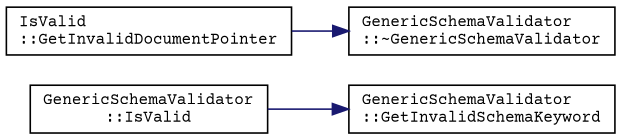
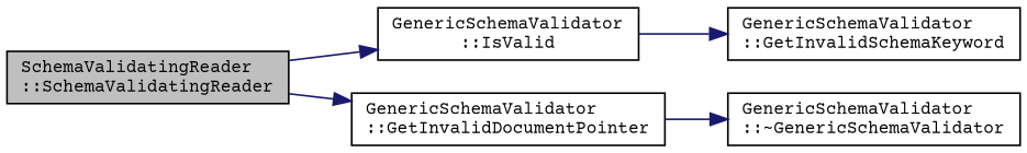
  digraph {
    fontname="Courier Prime"
    rankdir=LR
    node [color=black fillcolor=white fontname="Courier Prime" fontsize=10 shape=record style=filled]
    edge [color=midnightblue fontname="Courier Prime" fontsize=10 labelfontname=Helvetica labelfontsize=10 style=solid]
+   n1 [fillcolor=grey75 fontcolor=black height=0.2 label="SchemaValidatingReader\l::SchemaValidatingReader" width=0.4]
    n2 [height=0.2 label="GenericSchemaValidator\l::IsValid" width=0.4]
-   n3 [height=0.2 label="IsValid\l::GetInvalidDocumentPointer" width=0.4]
+   n3 [height=0.2 label="GenericSchemaValidator\l::GetInvalidDocumentPointer" width=0.4]
    n4 [height=0.2 label="GenericSchemaValidator\l::GetInvalidSchemaKeyword" width=0.4]
    n5 [height=0.2 label="GenericSchemaValidator\l::~GenericSchemaValidator" width=0.4]
+   n1 -> n2
+   n1 -> n3
    n2 -> n4
    n3 -> n5
  }
